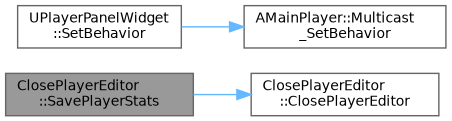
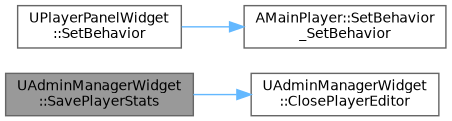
  digraph {
    rankdir=LR
    node [color=grey40 fillcolor=white fontname=Helvetica fontsize=10 shape=box style=filled]
    edge [color=steelblue1 fontname=Helvetica fontsize=10 labelfontname=Helvetica labelfontsize=10 style=solid]
-   n1 [color=gray40 fillcolor=grey60 fontcolor=black height=0.2 label="ClosePlayerEditor\l::SavePlayerStats" width=0.4]
-   n2 [height=0.2 label="ClosePlayerEditor\l::ClosePlayerEditor" width=0.4]
+   n1 [color=gray40 fillcolor=grey60 fontcolor=black height=0.2 label="UAdminManagerWidget\l::SavePlayerStats" width=0.4]
+   n2 [height=0.2 label="UAdminManagerWidget\l::ClosePlayerEditor" width=0.4]
    n3 [height=0.2 label="UPlayerPanelWidget\l::SetBehavior" width=0.4]
-   n4 [height=0.2 label="AMainPlayer::Multicast\l_SetBehavior" width=0.4]
+   n4 [height=0.2 label="AMainPlayer::SetBehavior\l_SetBehavior" width=0.4]
    n1 -> n2
    n3 -> n4
  }
